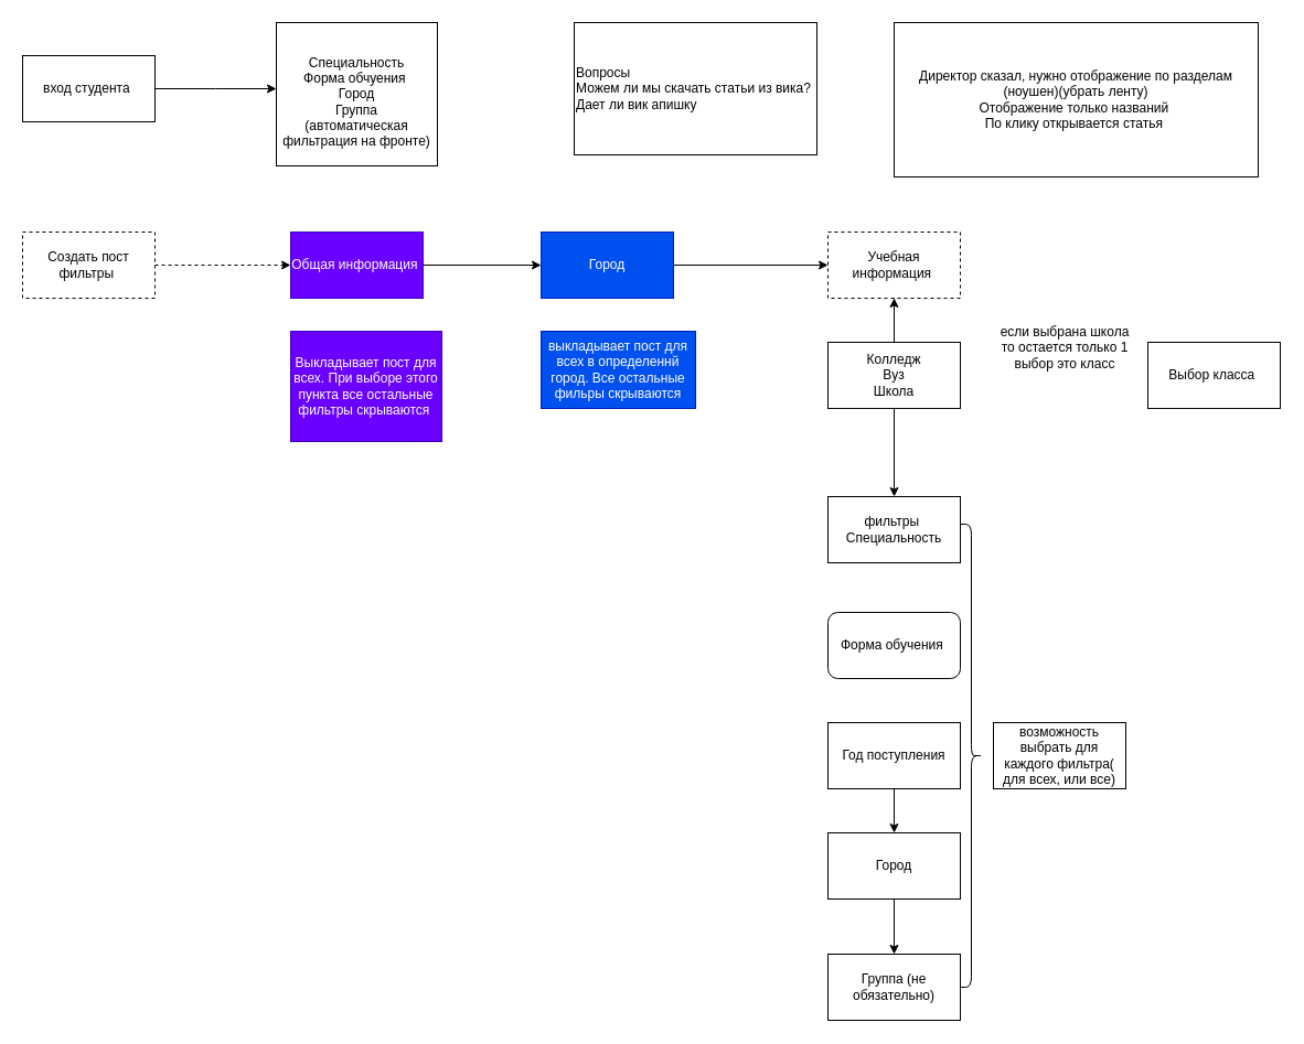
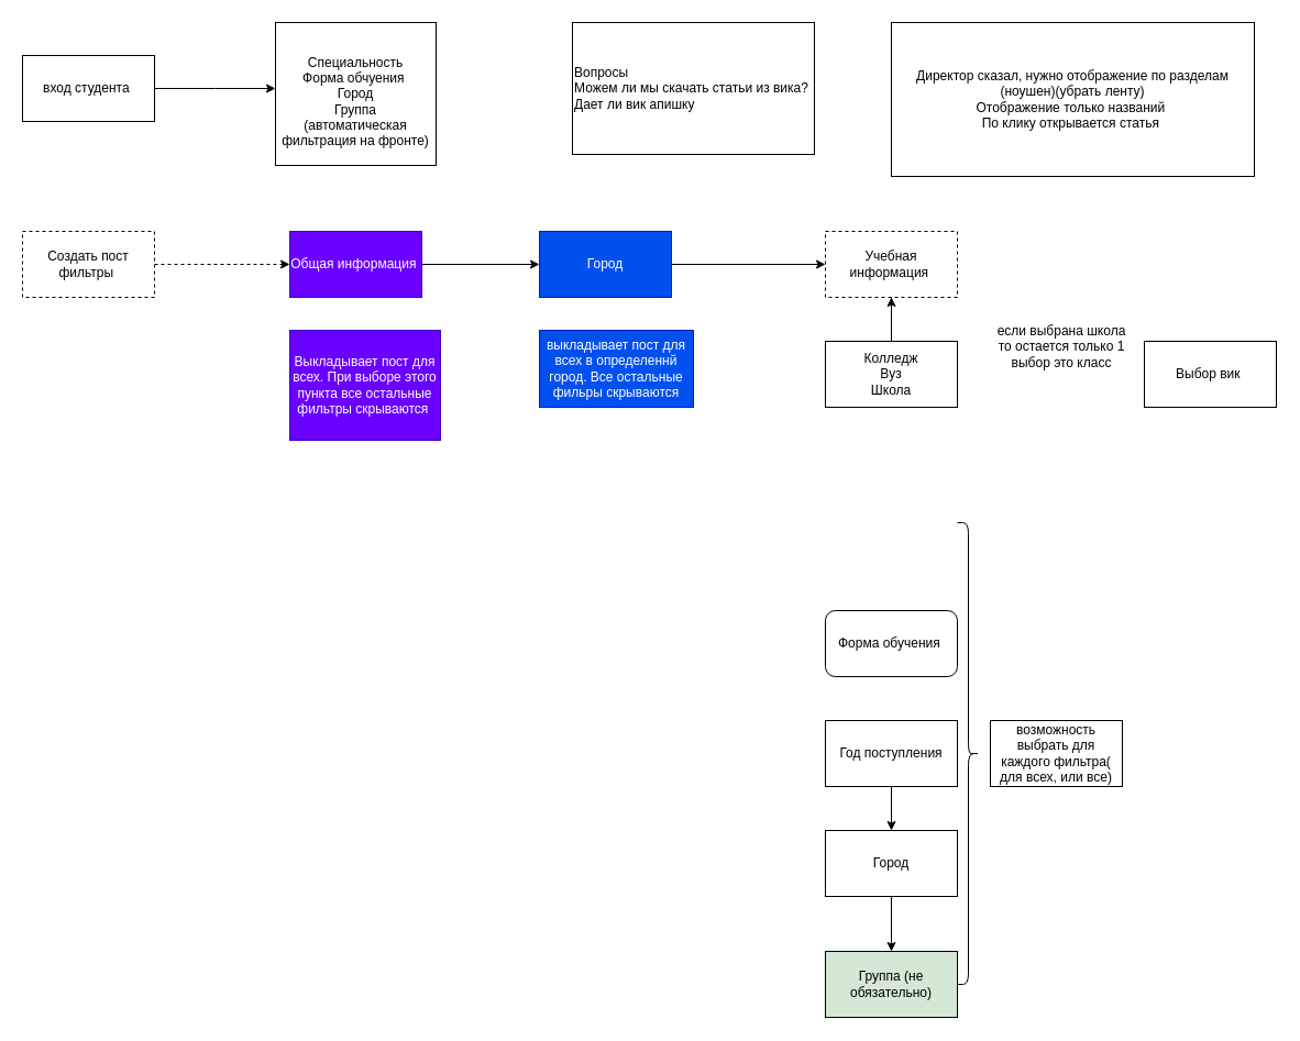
  <mxCell id="0" />
  <mxCell id="1" parent="0" />
  <mxCell id="2" style="edgeStyle=orthogonalEdgeStyle;rounded=0;orthogonalLoop=1;jettySize=auto;html=1;" parent="1" source="3" edge="1"><mxGeometry relative="1" as="geometry"><mxPoint x="250" y="80" as="targetPoint" /></mxGeometry></mxCell>
  <mxCell id="3" value="вход студента&amp;nbsp;" style="rounded=0;whiteSpace=wrap;html=1;" parent="1" vertex="1"><mxGeometry x="20" y="50" width="120" height="60" as="geometry" /></mxCell>
  <mxCell id="4" value="&lt;br&gt;Специальность&lt;br&gt;Форма обчуения&amp;nbsp;&lt;br&gt;Город&lt;br&gt;Группа&lt;br&gt;(автоматическая фильтрация на фронте)" style="rounded=0;whiteSpace=wrap;html=1;" parent="1" vertex="1"><mxGeometry x="250" y="20" width="146" height="130" as="geometry" /></mxCell>
  <mxCell id="5" style="edgeStyle=orthogonalEdgeStyle;rounded=0;orthogonalLoop=1;jettySize=auto;html=1;entryX=0;entryY=0.5;entryDx=0;entryDy=0;dashed=1;" parent="1" source="6" target="8" edge="1"><mxGeometry relative="1" as="geometry" /></mxCell>
  <mxCell id="6" value="Создать пост&lt;br&gt;фильтры&amp;nbsp;" style="rounded=0;whiteSpace=wrap;html=1;dashed=1;" parent="1" vertex="1"><mxGeometry x="20" y="210" width="120" height="60" as="geometry" /></mxCell>
  <mxCell id="7" style="edgeStyle=orthogonalEdgeStyle;rounded=0;orthogonalLoop=1;jettySize=auto;html=1;entryX=0;entryY=0.5;entryDx=0;entryDy=0;" parent="1" source="8" target="11" edge="1"><mxGeometry relative="1" as="geometry" /></mxCell>
  <mxCell id="8" value="Общая информация&amp;nbsp;" style="rounded=0;whiteSpace=wrap;html=1;fillColor=#6a00ff;fontColor=#ffffff;strokeColor=#3700CC;" parent="1" vertex="1"><mxGeometry x="263" y="210" width="120" height="60" as="geometry" /></mxCell>
  <mxCell id="9" value="Выкладывает пост для всех. При выборе этого пункта все остальные фильтры скрываются&amp;nbsp;" style="rounded=0;whiteSpace=wrap;html=1;fillColor=#6a00ff;fontColor=#ffffff;strokeColor=#3700CC;" parent="1" vertex="1"><mxGeometry x="263" y="300" width="137" height="100" as="geometry" /></mxCell>
  <mxCell id="10" style="edgeStyle=orthogonalEdgeStyle;rounded=0;orthogonalLoop=1;jettySize=auto;html=1;entryX=0;entryY=0.5;entryDx=0;entryDy=0;" parent="1" source="11" target="14" edge="1"><mxGeometry relative="1" as="geometry" /></mxCell>
  <mxCell id="11" value="Город" style="rounded=0;whiteSpace=wrap;html=1;fillColor=#0050ef;fontColor=#ffffff;strokeColor=#001DBC;" parent="1" vertex="1"><mxGeometry x="490" y="210" width="120" height="60" as="geometry" /></mxCell>
  <mxCell id="12" value="выкладывает пост для всех в определеннй город. Все остальные фильры скрываются" style="rounded=0;whiteSpace=wrap;html=1;fillColor=#0050ef;fontColor=#ffffff;strokeColor=#001DBC;" parent="1" vertex="1"><mxGeometry x="490" y="300" width="140" height="70" as="geometry" /></mxCell>
  <mxCell id="13" style="edgeStyle=orthogonalEdgeStyle;rounded=0;orthogonalLoop=1;jettySize=auto;html=1;" parent="1" source="14" edge="1"><mxGeometry relative="1" as="geometry"><mxPoint x="810" y="320" as="targetPoint" /></mxGeometry></mxCell>
  <mxCell id="14" value="Учебная информация&amp;nbsp;" style="rounded=0;whiteSpace=wrap;html=1;dashed=1;" parent="1" vertex="1"><mxGeometry x="750" y="210" width="120" height="60" as="geometry" /></mxCell>
- <mxCell id="15" value="фильтры&amp;nbsp;&lt;div&gt;Специальность&lt;/div&gt;" style="rounded=0;whiteSpace=wrap;html=1;" parent="1" vertex="1"><mxGeometry x="750" y="450" width="120" height="60" as="geometry" /></mxCell>
  <mxCell id="16" value="Вопросы&lt;br&gt;&lt;div style=&quot;text-align: justify;&quot;&gt;&lt;span style=&quot;background-color: transparent; color: light-dark(rgb(0, 0, 0), rgb(255, 255, 255));&quot;&gt;Можем ли мы скачать статьи из вика?&lt;br&gt;Дает ли вик апишку&amp;nbsp;&lt;/span&gt;&lt;/div&gt;" style="rounded=0;whiteSpace=wrap;html=1;align=left;" parent="1" vertex="1"><mxGeometry x="520" y="20" width="220" height="120" as="geometry" /></mxCell>
  <mxCell id="17" value="Форма обучения&amp;nbsp;" style="whiteSpace=wrap;html=1;rounded=1;" parent="1" vertex="1"><mxGeometry x="750" y="555" width="120" height="60" as="geometry" /></mxCell>
  <mxCell id="18" style="edgeStyle=orthogonalEdgeStyle;rounded=0;orthogonalLoop=1;jettySize=auto;html=1;entryX=0.5;entryY=0;entryDx=0;entryDy=0;" parent="1" source="19" target="21" edge="1"><mxGeometry relative="1" as="geometry" /></mxCell>
  <mxCell id="19" value="Год поступления" style="rounded=0;whiteSpace=wrap;html=1;" parent="1" vertex="1"><mxGeometry x="750" y="655" width="120" height="60" as="geometry" /></mxCell>
  <mxCell id="20" style="edgeStyle=orthogonalEdgeStyle;rounded=0;orthogonalLoop=1;jettySize=auto;html=1;entryX=0.5;entryY=0;entryDx=0;entryDy=0;" parent="1" source="21" target="22" edge="1"><mxGeometry relative="1" as="geometry" /></mxCell>
  <mxCell id="21" value="Город" style="rounded=0;whiteSpace=wrap;html=1;" parent="1" vertex="1"><mxGeometry x="750" y="755" width="120" height="60" as="geometry" /></mxCell>
- <mxCell id="22" value="Группа (не обязательно)" style="rounded=0;whiteSpace=wrap;html=1;" parent="1" vertex="1"><mxGeometry x="750" y="865" width="120" height="60" as="geometry" /></mxCell>
+ <mxCell id="22" value="Группа (не обязательно)" style="rounded=0;whiteSpace=wrap;html=1;fillColor=#d5e8d4;" parent="1" vertex="1"><mxGeometry x="750" y="865" width="120" height="60" as="geometry" /></mxCell>
  <mxCell id="23" value="" style="shape=curlyBracket;whiteSpace=wrap;html=1;rounded=1;labelPosition=left;verticalLabelPosition=middle;align=right;verticalAlign=middle;direction=west;" parent="1" vertex="1"><mxGeometry x="870" y="475" width="20" height="420" as="geometry" /></mxCell>
- <mxCell id="24" style="edgeStyle=orthogonalEdgeStyle;rounded=0;orthogonalLoop=1;jettySize=auto;html=1;" parent="1" source="26" target="15" edge="1"><mxGeometry relative="1" as="geometry" /></mxCell>
  <mxCell id="25" style="edgeStyle=orthogonalEdgeStyle;rounded=0;orthogonalLoop=1;jettySize=auto;html=1;" parent="1" source="26" target="14" edge="1"><mxGeometry relative="1" as="geometry" /></mxCell>
  <mxCell id="26" value="Колледж&lt;br&gt;Вуз&lt;br&gt;Школа" style="rounded=0;whiteSpace=wrap;html=1;" parent="1" vertex="1"><mxGeometry x="750" y="310" width="120" height="60" as="geometry" /></mxCell>
- <mxCell id="27" value="Выбор класса&amp;nbsp;" style="rounded=0;whiteSpace=wrap;html=1;" parent="1" vertex="1"><mxGeometry x="1040" y="310" width="120" height="60" as="geometry" /></mxCell>
+ <mxCell id="27" value="Выбор вик&amp;nbsp;" style="rounded=0;whiteSpace=wrap;html=1;" parent="1" vertex="1"><mxGeometry x="1040" y="310" width="120" height="60" as="geometry" /></mxCell>
  <mxCell id="28" value="если выбрана школа то остается только 1 выбор это класс" style="text;html=1;align=center;verticalAlign=middle;whiteSpace=wrap;rounded=0;" parent="1" vertex="1"><mxGeometry x="900" y="290" width="130" height="50" as="geometry" /></mxCell>
  <mxCell id="29" value="возможность выбрать для каждого фильтра( для всех, или все)" style="rounded=0;whiteSpace=wrap;html=1;" parent="1" vertex="1"><mxGeometry x="900" y="655" width="120" height="60" as="geometry" /></mxCell>
  <mxCell id="30" value="Директор сказал, нужно отображение по разделам (ноушен)(убрать ленту)&lt;br&gt;Отображение только названий&amp;nbsp;&lt;br&gt;По клику открывается статья&amp;nbsp;" style="rounded=0;whiteSpace=wrap;html=1;" parent="1" vertex="1"><mxGeometry x="810" y="20" width="330" height="140" as="geometry" /></mxCell>
